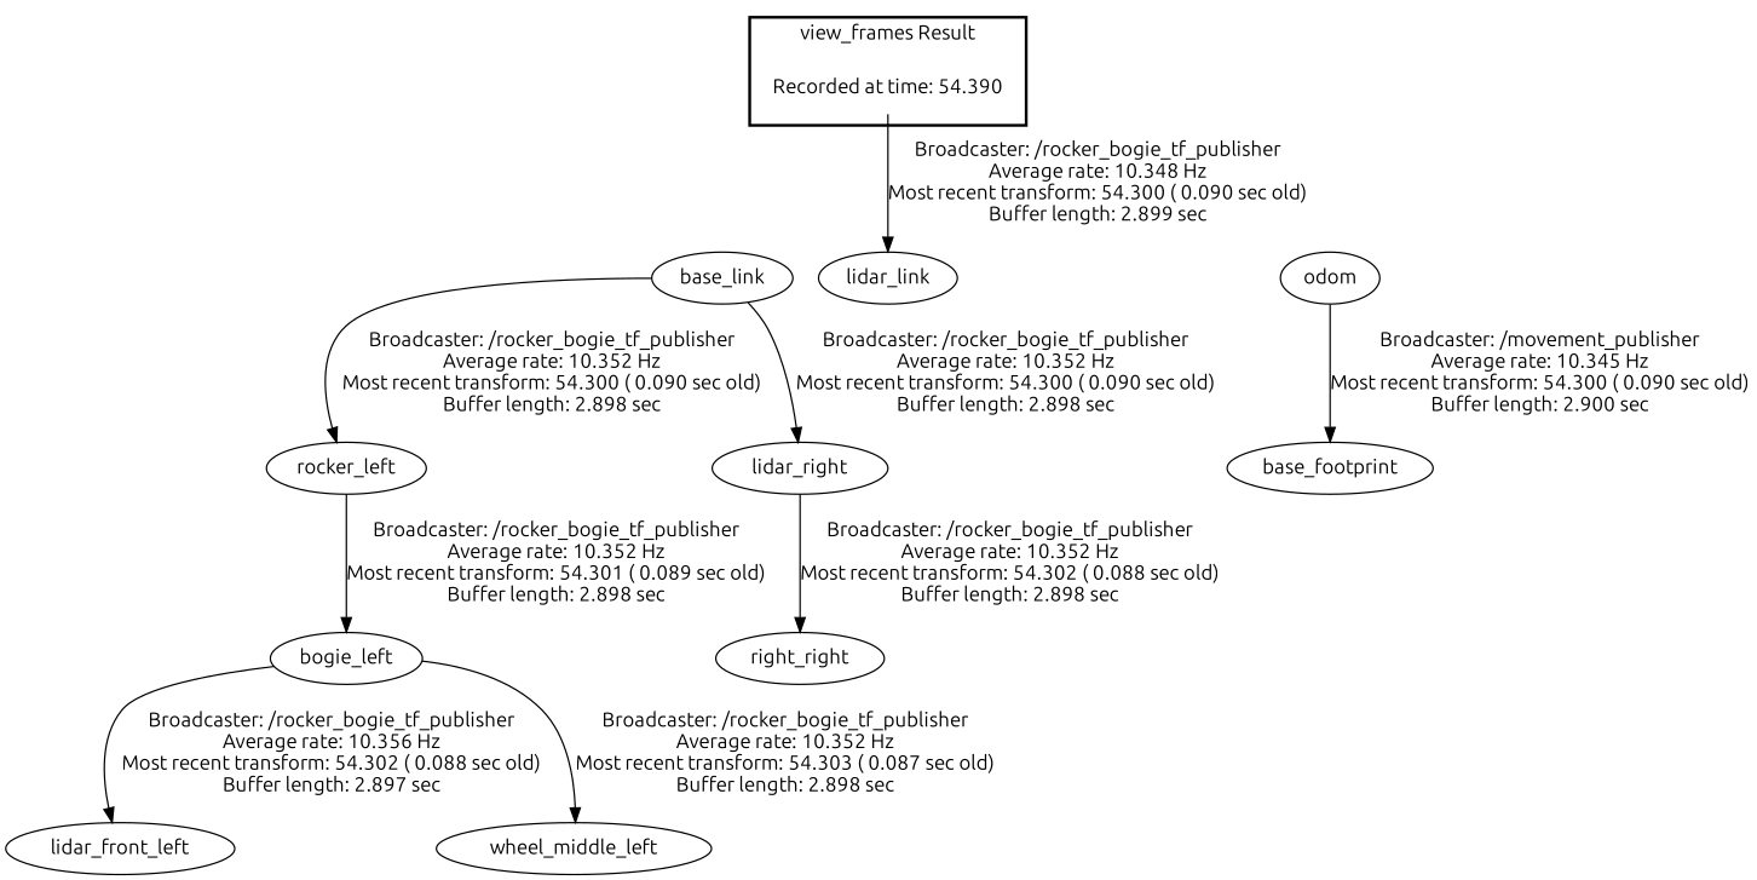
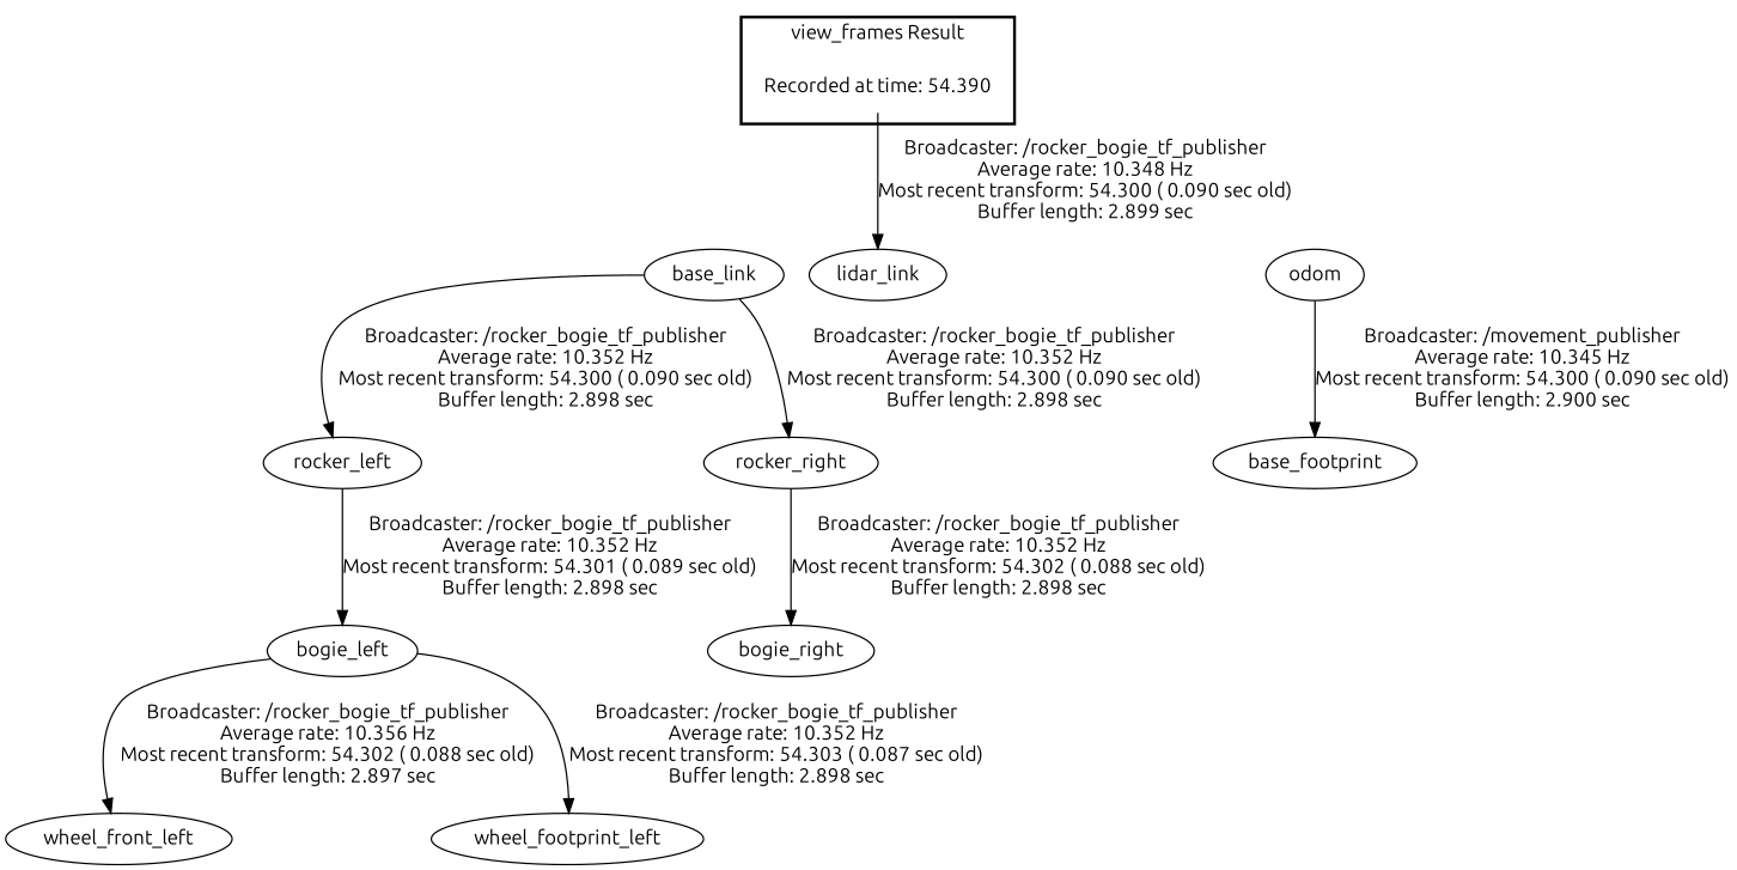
  digraph {
    fontname=Ubuntu
    node [fontname=Ubuntu]
    edge [fontname=Ubuntu]
    "Recorded at time: 54.390" [shape=plaintext]
    base_link
    lidar_link
    odom
    rocker_left
-   rocker_right [label=lidar_right]
+   rocker_right
    bogie_left
-   bogie_right [label=right_right]
+   bogie_right
    base_footprint
-   wheel_front_left [label=lidar_front_left]
-   wheel_middle_left
+   wheel_front_left
+   wheel_middle_left [label=wheel_footprint_left]
    subgraph cluster_1 {
      color=black
      label="view_frames Result"
      style=bold
      "Recorded at time: 54.390"
    }
    "Recorded at time: 54.390" -> base_link [style=invis]
    "Recorded at time: 54.390" -> lidar_link [label="Broadcaster: /rocker_bogie_tf_publisher\nAverage rate: 10.348 Hz\nMost recent transform: 54.300 ( 0.090 sec old)\nBuffer length: 2.899 sec\n"]
    "Recorded at time: 54.390" -> odom [style=invis]
    base_link -> rocker_left [label="Broadcaster: /rocker_bogie_tf_publisher\nAverage rate: 10.352 Hz\nMost recent transform: 54.300 ( 0.090 sec old)\nBuffer length: 2.898 sec\n"]
    base_link -> rocker_right [label="Broadcaster: /rocker_bogie_tf_publisher\nAverage rate: 10.352 Hz\nMost recent transform: 54.300 ( 0.090 sec old)\nBuffer length: 2.898 sec\n"]
    odom -> base_footprint [label="Broadcaster: /movement_publisher\nAverage rate: 10.345 Hz\nMost recent transform: 54.300 ( 0.090 sec old)\nBuffer length: 2.900 sec\n"]
    rocker_left -> bogie_left [label="Broadcaster: /rocker_bogie_tf_publisher\nAverage rate: 10.352 Hz\nMost recent transform: 54.301 ( 0.089 sec old)\nBuffer length: 2.898 sec\n"]
    rocker_right -> bogie_right [label="Broadcaster: /rocker_bogie_tf_publisher\nAverage rate: 10.352 Hz\nMost recent transform: 54.302 ( 0.088 sec old)\nBuffer length: 2.898 sec\n"]
    bogie_left -> wheel_front_left [label="Broadcaster: /rocker_bogie_tf_publisher\nAverage rate: 10.356 Hz\nMost recent transform: 54.302 ( 0.088 sec old)\nBuffer length: 2.897 sec\n"]
    bogie_left -> wheel_middle_left [label="Broadcaster: /rocker_bogie_tf_publisher\nAverage rate: 10.352 Hz\nMost recent transform: 54.303 ( 0.087 sec old)\nBuffer length: 2.898 sec\n"]
  }
